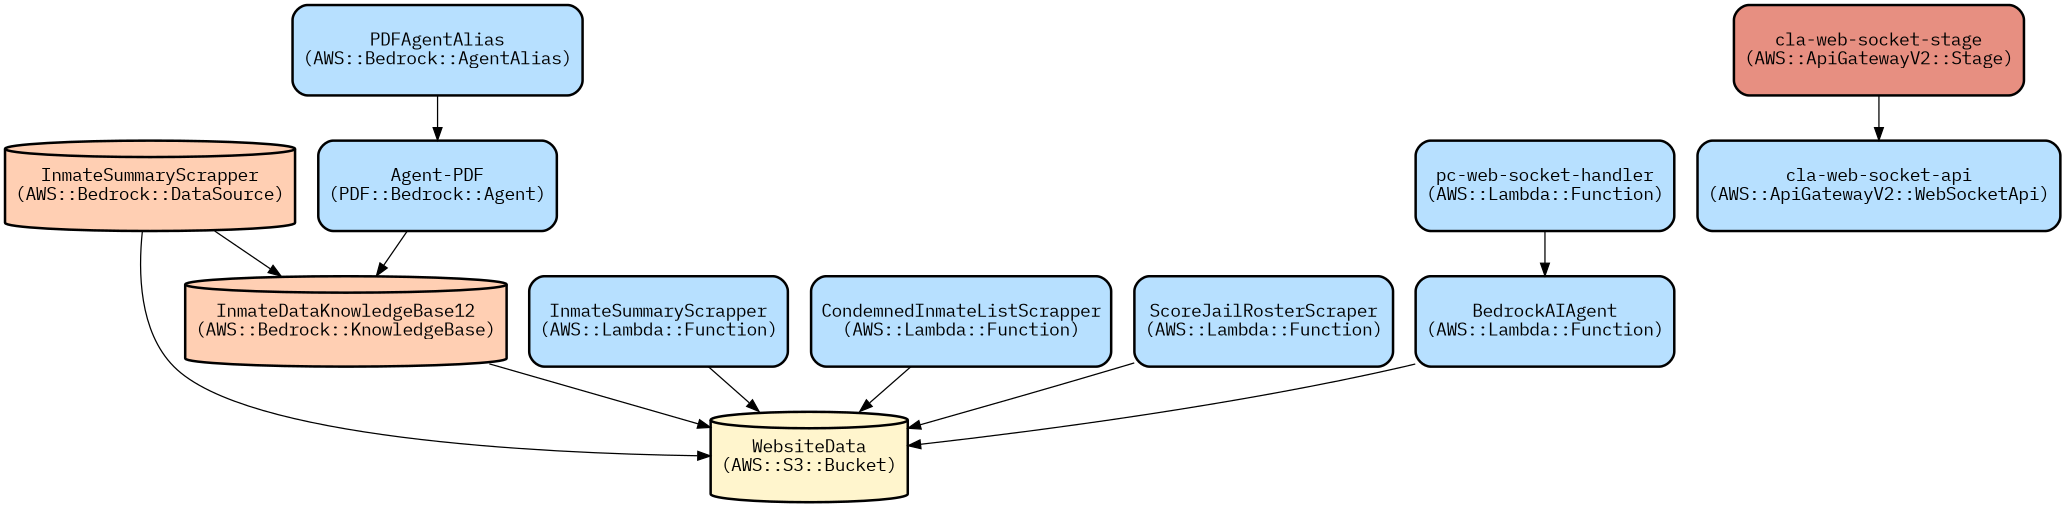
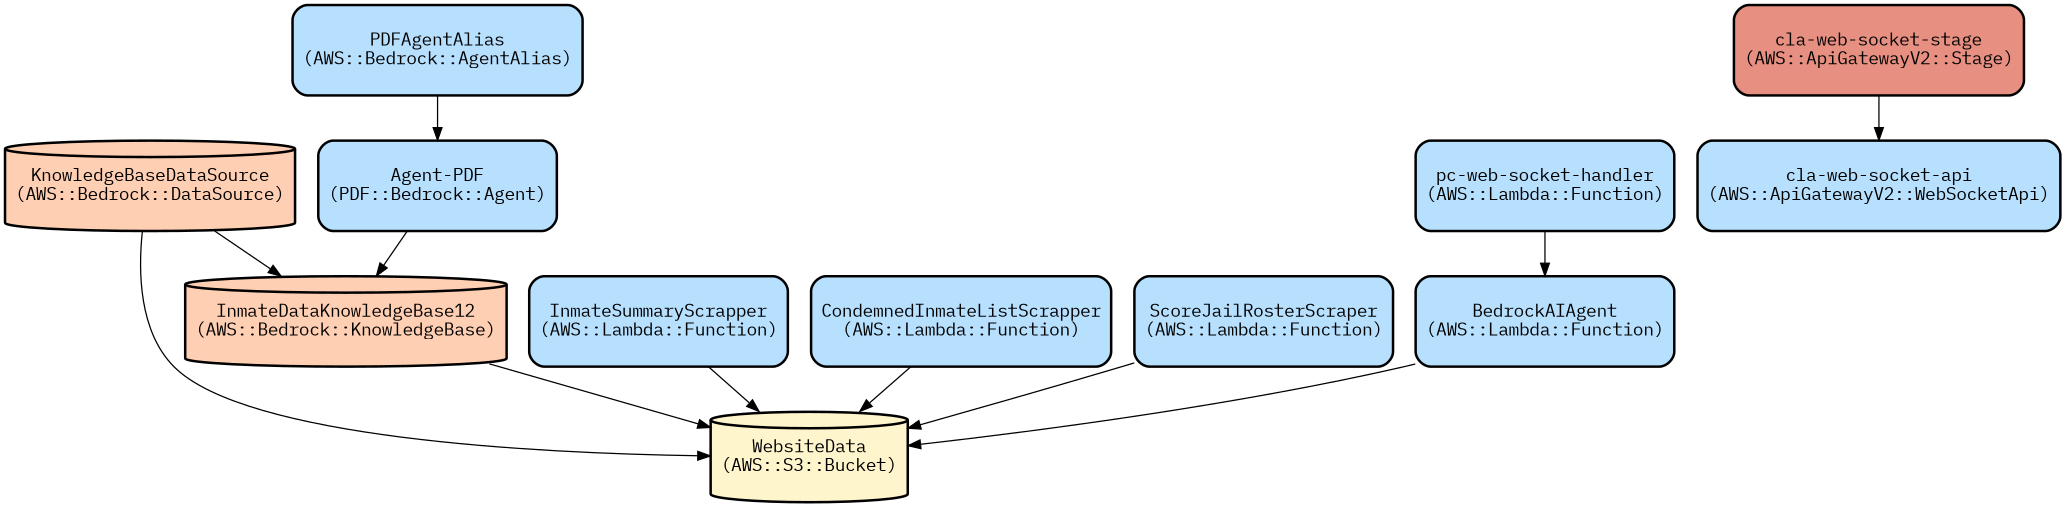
  digraph {
    fontname="IBM Plex Mono"
    node [color=black fillcolor="#B7E0FF" fontname="IBM Plex Mono" shape=rectangle style="filled,bold,rounded"]
    edge [fontname="IBM Plex Mono"]
    n1 [fillcolor="#FFF5CD" height=1 label="WebsiteData\n(AWS::S3::Bucket)" shape=cylinder]
    n2 [fillcolor="#FFCFB3" height=1 label="InmateDataKnowledgeBase12\n(AWS::Bedrock::KnowledgeBase)" shape=cylinder]
-   n3 [fillcolor="#FFCFB3" height=1 label="InmateSummaryScrapper\n(AWS::Bedrock::DataSource)" shape=cylinder]
+   n3 [fillcolor="#FFCFB3" height=1 label="KnowledgeBaseDataSource\n(AWS::Bedrock::DataSource)" shape=cylinder]
    n4 [height=1 label="Agent-PDF\n(PDF::Bedrock::Agent)"]
    n5 [height=1 label="PDFAgentAlias\n(AWS::Bedrock::AgentAlias)"]
    n6 [height=1 label="InmateSummaryScrapper\n(AWS::Lambda::Function)"]
    n7 [height=1 label="CondemnedInmateListScrapper\n(AWS::Lambda::Function)"]
    n8 [height=1 label="ScoreJailRosterScraper\n(AWS::Lambda::Function)"]
    n9 [height=1 label="BedrockAIAgent\n(AWS::Lambda::Function)"]
    n10 [height=1 label="pc-web-socket-handler\n(AWS::Lambda::Function)"]
    n11 [height=1 label="cla-web-socket-api\n(AWS::ApiGatewayV2::WebSocketApi)"]
    n12 [fillcolor="#E78F81" height=1 label="cla-web-socket-stage\n(AWS::ApiGatewayV2::Stage)"]
    n2 -> n1
    n3 -> n1
    n3 -> n2
    n4 -> n2
    n5 -> n4
    n6 -> n1
    n7 -> n1
    n8 -> n1
    n9 -> n1
    n10 -> n9
    n12 -> n11
  }
